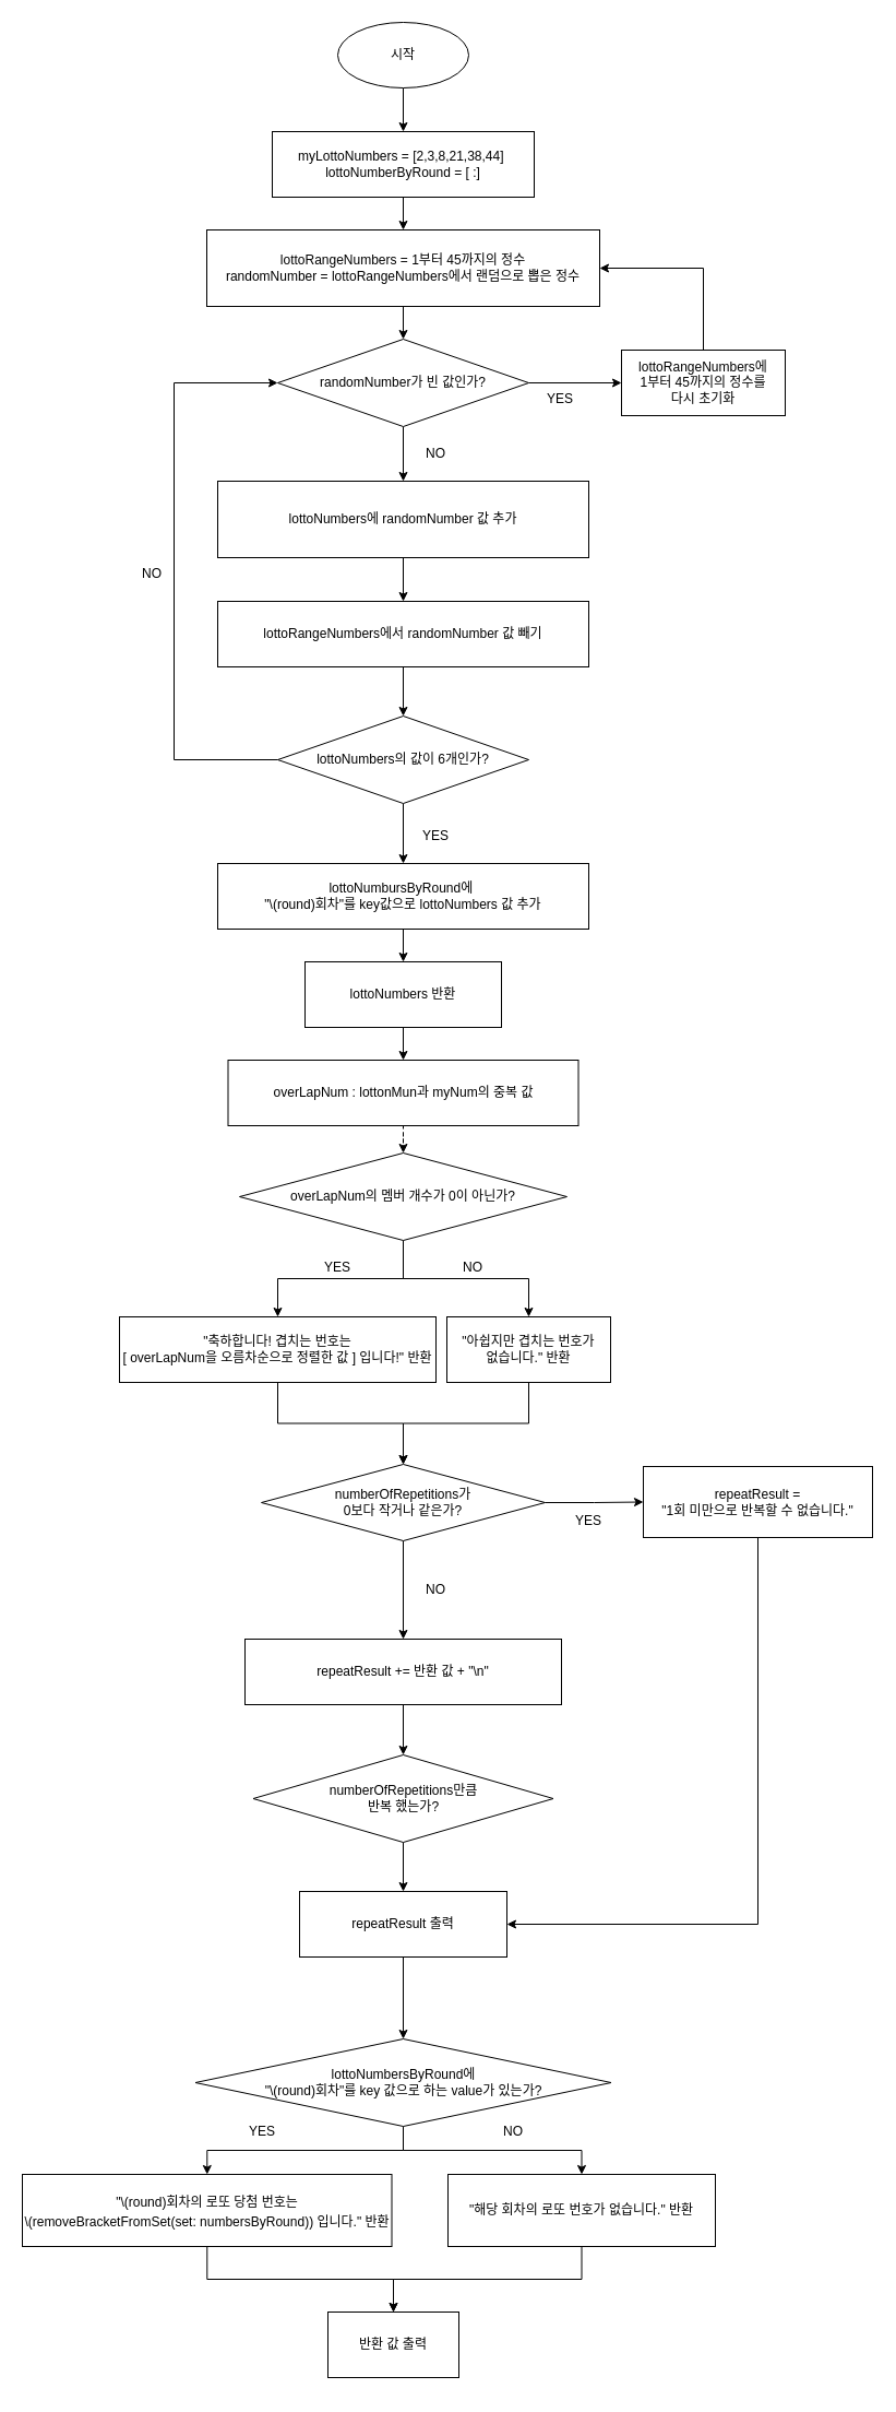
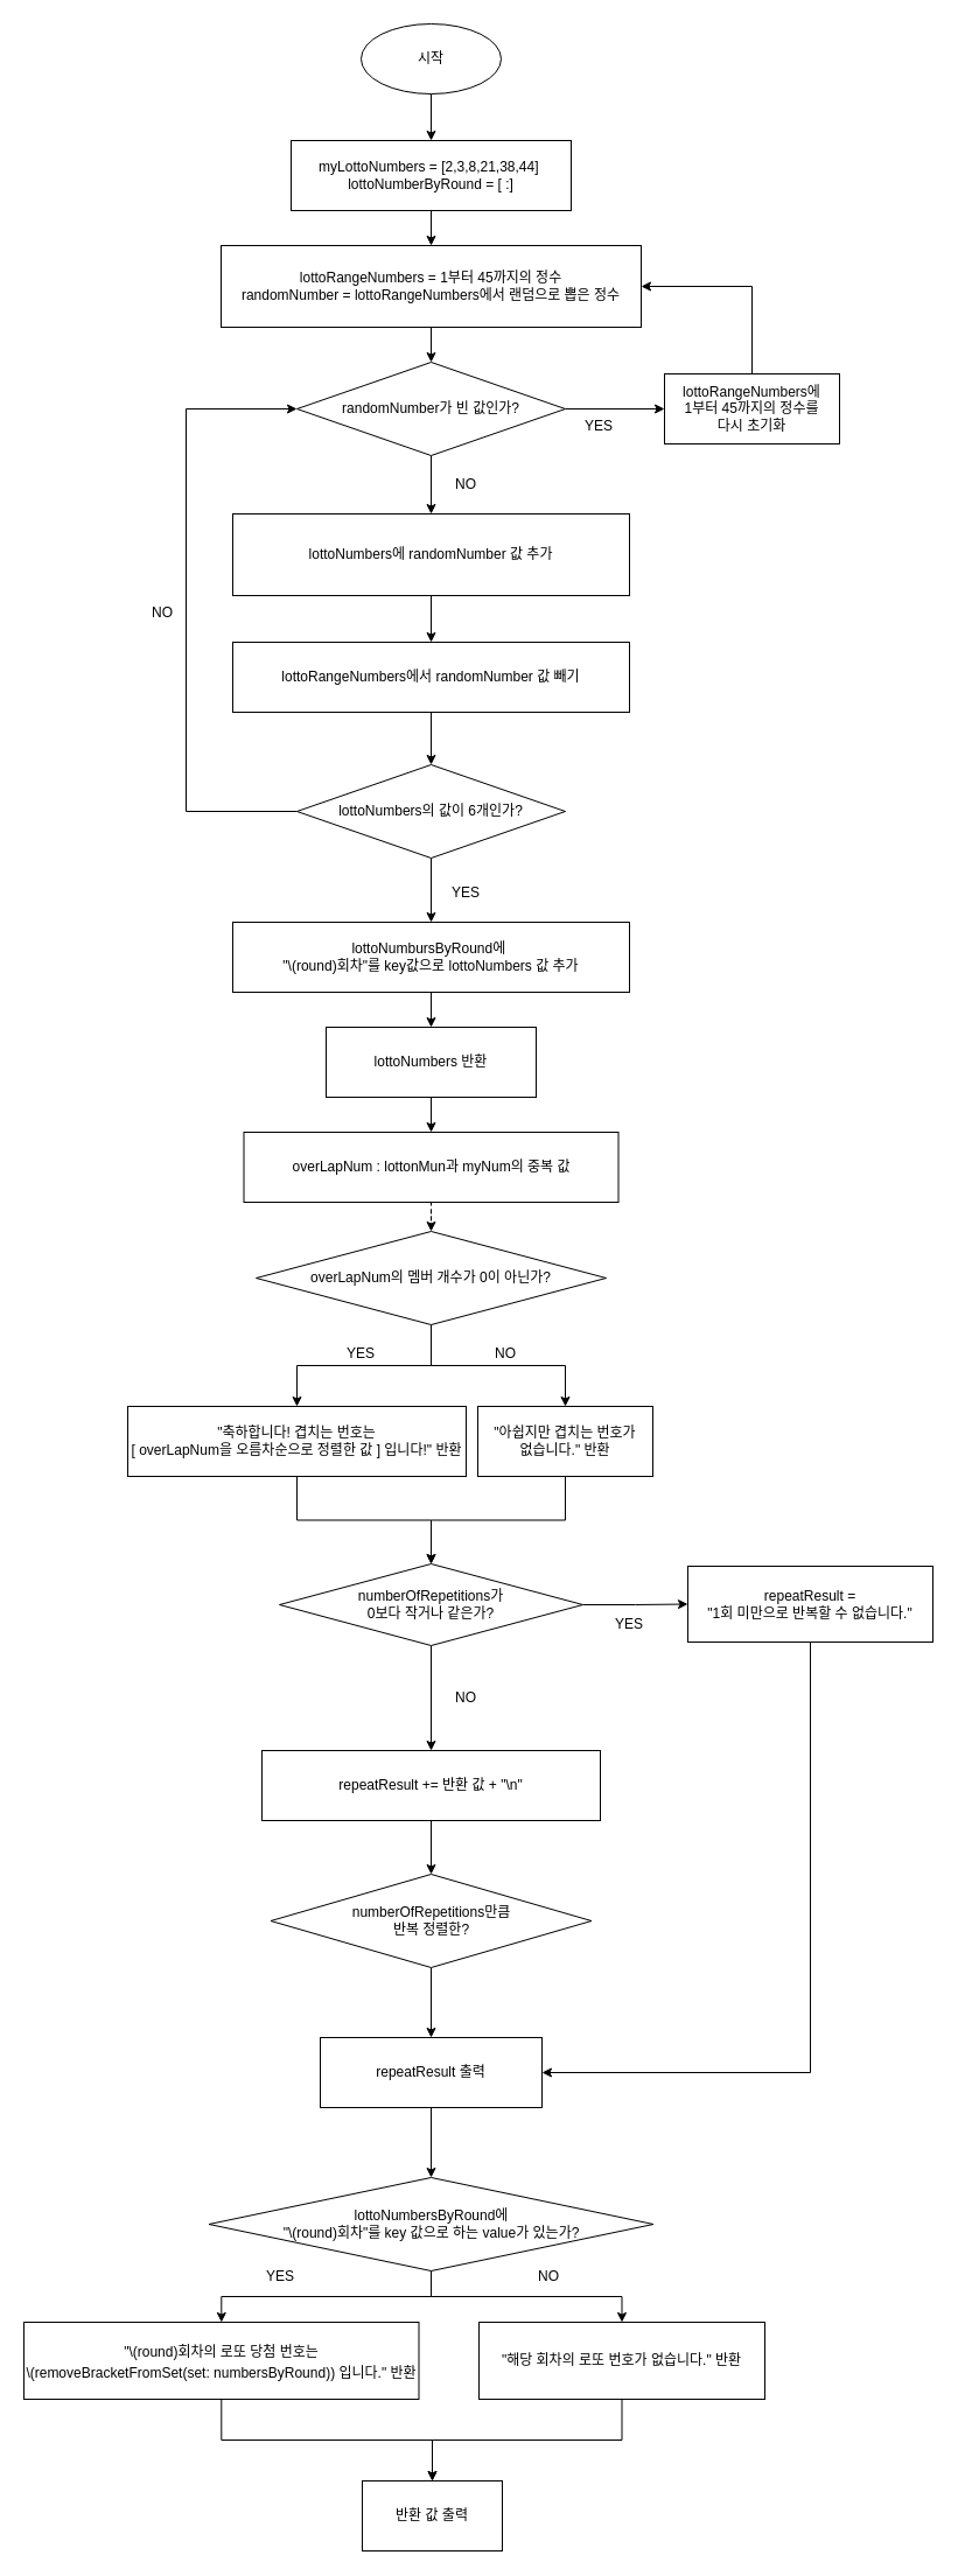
  <mxCell id="0" />
  <mxCell id="1" parent="0" />
  <mxCell id="2" value="" style="edgeStyle=orthogonalEdgeStyle;rounded=0;orthogonalLoop=1;jettySize=auto;html=1;" parent="1" source="3" target="5" edge="1"><mxGeometry relative="1" as="geometry" /></mxCell>
  <mxCell id="3" value="myLottoNumbers = [2,3,8,21,38,44]&amp;nbsp;&lt;br&gt;lottoNumberByRound = [ :]" style="rounded=0;whiteSpace=wrap;html=1;" parent="1" vertex="1"><mxGeometry x="249" y="120" width="240" height="60" as="geometry" /></mxCell>
  <mxCell id="4" value="" style="edgeStyle=orthogonalEdgeStyle;rounded=0;orthogonalLoop=1;jettySize=auto;html=1;" parent="1" source="5" target="8" edge="1"><mxGeometry relative="1" as="geometry" /></mxCell>
  <mxCell id="5" value="lottoRangeNumbers = 1부터 45까지의 정수&lt;br&gt;randomNumber = lottoRangeNumbers에서 랜덤으로 뽑은 정수" style="whiteSpace=wrap;html=1;rounded=0;" parent="1" vertex="1"><mxGeometry x="189" y="210" width="360" height="70" as="geometry" /></mxCell>
  <mxCell id="6" value="" style="edgeStyle=orthogonalEdgeStyle;rounded=0;orthogonalLoop=1;jettySize=auto;html=1;" parent="1" source="8" target="10" edge="1"><mxGeometry relative="1" as="geometry" /></mxCell>
  <mxCell id="7" value="" style="edgeStyle=orthogonalEdgeStyle;rounded=0;orthogonalLoop=1;jettySize=auto;html=1;" parent="1" source="8" target="12" edge="1"><mxGeometry relative="1" as="geometry" /></mxCell>
  <mxCell id="8" value="randomNumber가 빈 값인가?" style="rhombus;whiteSpace=wrap;html=1;rounded=0;" parent="1" vertex="1"><mxGeometry x="254" y="310" width="230" height="80" as="geometry" /></mxCell>
  <mxCell id="9" style="edgeStyle=orthogonalEdgeStyle;rounded=0;orthogonalLoop=1;jettySize=auto;html=1;entryX=1;entryY=0.5;entryDx=0;entryDy=0;exitX=0.5;exitY=0;exitDx=0;exitDy=0;" parent="1" source="10" target="5" edge="1"><mxGeometry relative="1" as="geometry"><Array as="points"><mxPoint x="644" y="245" /></Array></mxGeometry></mxCell>
  <mxCell id="10" value="lottoRangeNumbers에 &lt;br&gt;1부터 45까지의 정수를&lt;br&gt;다시 초기화" style="whiteSpace=wrap;html=1;rounded=0;" parent="1" vertex="1"><mxGeometry x="569" y="320" width="150" height="60" as="geometry" /></mxCell>
  <mxCell id="11" value="" style="edgeStyle=orthogonalEdgeStyle;rounded=0;orthogonalLoop=1;jettySize=auto;html=1;" parent="1" source="12" target="14" edge="1"><mxGeometry relative="1" as="geometry" /></mxCell>
  <mxCell id="12" value="lottoNumbers에 randomNumber 값 추가" style="whiteSpace=wrap;html=1;rounded=0;" parent="1" vertex="1"><mxGeometry x="199" y="440" width="340" height="70" as="geometry" /></mxCell>
  <mxCell id="13" value="" style="edgeStyle=orthogonalEdgeStyle;rounded=0;orthogonalLoop=1;jettySize=auto;html=1;" parent="1" source="14" target="17" edge="1"><mxGeometry relative="1" as="geometry" /></mxCell>
  <mxCell id="14" value="lottoRangeNumbers에서 randomNumber 값 빼기" style="rounded=0;whiteSpace=wrap;html=1;" parent="1" vertex="1"><mxGeometry x="199" y="550" width="340" height="60" as="geometry" /></mxCell>
  <mxCell id="15" style="edgeStyle=orthogonalEdgeStyle;rounded=0;orthogonalLoop=1;jettySize=auto;html=1;entryX=0;entryY=0.5;entryDx=0;entryDy=0;" parent="1" source="17" target="8" edge="1"><mxGeometry relative="1" as="geometry"><Array as="points"><mxPoint x="159" y="695" /><mxPoint x="159" y="350" /></Array></mxGeometry></mxCell>
  <mxCell id="16" style="edgeStyle=orthogonalEdgeStyle;rounded=0;orthogonalLoop=1;jettySize=auto;html=1;entryX=0.5;entryY=0;entryDx=0;entryDy=0;" parent="1" source="17" target="19" edge="1"><mxGeometry relative="1" as="geometry" /></mxCell>
  <mxCell id="17" value="lottoNumbers의 값이 6개인가?" style="rhombus;whiteSpace=wrap;html=1;rounded=0;" parent="1" vertex="1"><mxGeometry x="254" y="655" width="230" height="80" as="geometry" /></mxCell>
  <mxCell id="18" value="" style="edgeStyle=orthogonalEdgeStyle;rounded=0;orthogonalLoop=1;jettySize=auto;html=1;" parent="1" source="19" target="38" edge="1"><mxGeometry relative="1" as="geometry" /></mxCell>
  <mxCell id="19" value="&lt;div style=&quot;&quot;&gt;lottoNumbursByRound에&amp;nbsp;&lt;/div&gt;&lt;div style=&quot;&quot;&gt;&quot;\(round&lt;span style=&quot;background-color: initial;&quot;&gt;)회차&quot;를 key값으로 lottoNumbers 값 추가&lt;/span&gt;&lt;/div&gt;" style="rounded=0;whiteSpace=wrap;html=1;align=center;" parent="1" vertex="1"><mxGeometry x="199" y="790" width="340" height="60" as="geometry" /></mxCell>
  <mxCell id="20" value="" style="edgeStyle=orthogonalEdgeStyle;rounded=0;orthogonalLoop=1;jettySize=auto;html=1;dashed=1;" parent="1" source="21" target="24" edge="1"><mxGeometry relative="1" as="geometry" /></mxCell>
  <mxCell id="21" value="overLapNum : lottonMun과 myNum의 중복 값" style="whiteSpace=wrap;html=1;rounded=0;" parent="1" vertex="1"><mxGeometry x="208.5" y="970" width="321" height="60" as="geometry" /></mxCell>
  <mxCell id="22" value="" style="edgeStyle=orthogonalEdgeStyle;rounded=0;orthogonalLoop=1;jettySize=auto;html=1;" parent="1" source="24" target="26" edge="1"><mxGeometry relative="1" as="geometry" /></mxCell>
  <mxCell id="23" value="" style="edgeStyle=orthogonalEdgeStyle;rounded=0;orthogonalLoop=1;jettySize=auto;html=1;" parent="1" source="24" target="28" edge="1"><mxGeometry relative="1" as="geometry" /></mxCell>
  <mxCell id="24" value="overLapNum의 멤버 개수가 0이 아닌가?" style="rhombus;whiteSpace=wrap;html=1;rounded=0;" parent="1" vertex="1"><mxGeometry x="219" y="1055" width="300" height="80" as="geometry" /></mxCell>
  <mxCell id="25" style="edgeStyle=orthogonalEdgeStyle;rounded=0;orthogonalLoop=1;jettySize=auto;html=1;entryX=0.5;entryY=0;entryDx=0;entryDy=0;" parent="1" source="26" target="59" edge="1"><mxGeometry relative="1" as="geometry"><mxPoint x="369" y="1335" as="targetPoint" /></mxGeometry></mxCell>
  <mxCell id="26" value="&quot;축하합니다! 겹치는 번호는 &lt;br&gt;[ overLapNum을 오름차순으로 정렬한 값 ]&amp;nbsp;입니다!&quot; 반환" style="rounded=0;whiteSpace=wrap;html=1;" parent="1" vertex="1"><mxGeometry x="109" y="1205" width="290" height="60" as="geometry" /></mxCell>
  <mxCell id="27" value="" style="edgeStyle=orthogonalEdgeStyle;rounded=0;orthogonalLoop=1;jettySize=auto;html=1;entryX=0.5;entryY=0;entryDx=0;entryDy=0;" parent="1" source="28" target="59" edge="1"><mxGeometry relative="1" as="geometry" /></mxCell>
  <mxCell id="28" value="&quot;아쉽지만 겹치는 번호가 &lt;br&gt;없습니다.&quot; 반환" style="rounded=0;whiteSpace=wrap;html=1;" parent="1" vertex="1"><mxGeometry x="409" y="1205" width="150" height="60" as="geometry" /></mxCell>
  <mxCell id="29" value="YES" style="text;html=1;align=center;verticalAlign=middle;whiteSpace=wrap;rounded=0;" parent="1" vertex="1"><mxGeometry x="279" y="1145" width="60" height="30" as="geometry" /></mxCell>
  <mxCell id="30" value="NO" style="text;html=1;align=center;verticalAlign=middle;whiteSpace=wrap;rounded=0;" parent="1" vertex="1"><mxGeometry x="403" y="1145" width="60" height="30" as="geometry" /></mxCell>
  <mxCell id="31" value="YES" style="text;html=1;align=center;verticalAlign=middle;whiteSpace=wrap;rounded=0;" parent="1" vertex="1"><mxGeometry x="369" y="750" width="60" height="30" as="geometry" /></mxCell>
  <mxCell id="32" value="NO" style="text;html=1;align=center;verticalAlign=middle;whiteSpace=wrap;rounded=0;" parent="1" vertex="1"><mxGeometry x="109" y="510" width="60" height="30" as="geometry" /></mxCell>
  <mxCell id="33" value="YES" style="text;html=1;align=center;verticalAlign=middle;whiteSpace=wrap;rounded=0;" parent="1" vertex="1"><mxGeometry x="483" y="350" width="60" height="30" as="geometry" /></mxCell>
  <mxCell id="34" value="NO" style="text;html=1;align=center;verticalAlign=middle;whiteSpace=wrap;rounded=0;" parent="1" vertex="1"><mxGeometry x="369" y="400" width="60" height="30" as="geometry" /></mxCell>
  <mxCell id="35" style="edgeStyle=orthogonalEdgeStyle;rounded=0;orthogonalLoop=1;jettySize=auto;html=1;entryX=0.5;entryY=0;entryDx=0;entryDy=0;" parent="1" source="36" target="3" edge="1"><mxGeometry relative="1" as="geometry" /></mxCell>
  <mxCell id="36" value="시작" style="ellipse;whiteSpace=wrap;html=1;" parent="1" vertex="1"><mxGeometry x="309" y="20" width="120" height="60" as="geometry" /></mxCell>
  <mxCell id="37" style="edgeStyle=orthogonalEdgeStyle;rounded=0;orthogonalLoop=1;jettySize=auto;html=1;entryX=0.5;entryY=0;entryDx=0;entryDy=0;" parent="1" source="38" target="21" edge="1"><mxGeometry relative="1" as="geometry" /></mxCell>
  <mxCell id="38" value="lottoNumbers 반환" style="rounded=0;whiteSpace=wrap;html=1;" parent="1" vertex="1"><mxGeometry x="279" y="880" width="180" height="60" as="geometry" /></mxCell>
  <mxCell id="39" style="edgeStyle=orthogonalEdgeStyle;rounded=0;orthogonalLoop=1;jettySize=auto;html=1;entryX=0.5;entryY=0;entryDx=0;entryDy=0;" edge="1" parent="1" source="40" target="42"><mxGeometry relative="1" as="geometry" /></mxCell>
  <mxCell id="40" value="repeatResult += 반환 값 + &quot;\n&quot;" style="whiteSpace=wrap;html=1;rounded=0;" parent="1" vertex="1"><mxGeometry x="224" y="1500" width="290" height="60" as="geometry" /></mxCell>
  <mxCell id="41" value="" style="edgeStyle=orthogonalEdgeStyle;rounded=0;orthogonalLoop=1;jettySize=auto;html=1;" parent="1" source="42" target="44" edge="1"><mxGeometry relative="1" as="geometry" /></mxCell>
- <mxCell id="42" value="numberOfRepetitions만큼 &lt;br&gt;반복 했는가?" style="rhombus;whiteSpace=wrap;html=1;rounded=0;" parent="1" vertex="1"><mxGeometry x="231.5" y="1606" width="275" height="80" as="geometry" /></mxCell>
+ <mxCell id="42" value="numberOfRepetitions만큼 &lt;br&gt;반복 정렬한?" style="rhombus;whiteSpace=wrap;html=1;rounded=0;" parent="1" vertex="1"><mxGeometry x="231.5" y="1606" width="275" height="80" as="geometry" /></mxCell>
  <mxCell id="43" value="" style="edgeStyle=orthogonalEdgeStyle;rounded=0;orthogonalLoop=1;jettySize=auto;html=1;" parent="1" source="44" target="47" edge="1"><mxGeometry relative="1" as="geometry" /></mxCell>
- <mxCell id="44" value="repeatResult 출력" style="whiteSpace=wrap;html=1;rounded=0;" parent="1" vertex="1"><mxGeometry x="274" y="1731" width="190" height="60" as="geometry" /></mxCell>
+ <mxCell id="44" value="repeatResult 출력" style="whiteSpace=wrap;html=1;rounded=0;" parent="1" vertex="1"><mxGeometry x="274" y="1746" width="190" height="60" as="geometry" /></mxCell>
  <mxCell id="45" value="" style="edgeStyle=orthogonalEdgeStyle;rounded=0;orthogonalLoop=1;jettySize=auto;html=1;" parent="1" source="47" target="49" edge="1"><mxGeometry relative="1" as="geometry" /></mxCell>
  <mxCell id="46" value="" style="edgeStyle=orthogonalEdgeStyle;rounded=0;orthogonalLoop=1;jettySize=auto;html=1;" parent="1" source="47" target="51" edge="1"><mxGeometry relative="1" as="geometry" /></mxCell>
  <mxCell id="47" value="lottoNumbersByRound에 &lt;br&gt;&quot;\(round)회차&quot;를 key 값으로 하는 value가 있는가?" style="rhombus;whiteSpace=wrap;html=1;rounded=0;" parent="1" vertex="1"><mxGeometry x="178.5" y="1866" width="381" height="80" as="geometry" /></mxCell>
  <mxCell id="48" value="" style="edgeStyle=orthogonalEdgeStyle;rounded=0;orthogonalLoop=1;jettySize=auto;html=1;" parent="1" source="49" target="52" edge="1"><mxGeometry relative="1" as="geometry" /></mxCell>
  <mxCell id="49" value="&quot;\(round)회차의 &lt;span style=&quot;font-variant-numeric: normal; font-variant-east-asian: normal; font-variant-alternates: normal; font-kerning: auto; font-optical-sizing: auto; font-feature-settings: normal; font-variation-settings: normal; font-variant-position: normal; font-stretch: normal; line-height: normal; font-family: &amp;quot;Apple SD Gothic Neo&amp;quot;;&quot; class=&quot;s1&quot;&gt;로또&lt;/span&gt; &lt;span style=&quot;font-variant-numeric: normal; font-variant-east-asian: normal; font-variant-alternates: normal; font-kerning: auto; font-optical-sizing: auto; font-feature-settings: normal; font-variation-settings: normal; font-variant-position: normal; font-stretch: normal; line-height: normal; font-family: &amp;quot;Apple SD Gothic Neo&amp;quot;;&quot; class=&quot;s1&quot;&gt;당첨&lt;/span&gt; &lt;span style=&quot;font-variant-numeric: normal; font-variant-east-asian: normal; font-variant-alternates: normal; font-kerning: auto; font-optical-sizing: auto; font-feature-settings: normal; font-variation-settings: normal; font-variant-position: normal; font-stretch: normal; line-height: normal; font-family: &amp;quot;Apple SD Gothic Neo&amp;quot;;&quot; class=&quot;s1&quot;&gt;번호는&lt;/span&gt; &lt;br&gt;\(removeBracketFromSet(set: numbersByRound)) &lt;span style=&quot;font-variant-numeric: normal; font-variant-east-asian: normal; font-variant-alternates: normal; font-kerning: auto; font-optical-sizing: auto; font-feature-settings: normal; font-variation-settings: normal; font-variant-position: normal; font-stretch: normal; line-height: normal; font-family: &amp;quot;Apple SD Gothic Neo&amp;quot;;&quot; class=&quot;s1&quot;&gt;입니다&lt;/span&gt;.&quot; 반환" style="rounded=0;whiteSpace=wrap;html=1;" parent="1" vertex="1"><mxGeometry x="20" y="1990" width="338.5" height="66" as="geometry" /></mxCell>
  <mxCell id="50" style="edgeStyle=orthogonalEdgeStyle;rounded=0;orthogonalLoop=1;jettySize=auto;html=1;entryX=0.5;entryY=0;entryDx=0;entryDy=0;" parent="1" source="51" target="52" edge="1"><mxGeometry relative="1" as="geometry" /></mxCell>
  <mxCell id="51" value="&quot;해당 회차의 로또 번호가 없습니다.&quot; 반환" style="rounded=0;whiteSpace=wrap;html=1;" parent="1" vertex="1"><mxGeometry x="410" y="1990" width="245" height="66" as="geometry" /></mxCell>
- <mxCell id="52" value="반환 값 출력" style="whiteSpace=wrap;html=1;rounded=0;" parent="1" vertex="1"><mxGeometry x="300" y="2116" width="120" height="60" as="geometry" /></mxCell>
+ <mxCell id="52" value="반환 값 출력" style="whiteSpace=wrap;html=1;rounded=0;" parent="1" vertex="1"><mxGeometry x="310" y="2126" width="120" height="60" as="geometry" /></mxCell>
  <mxCell id="53" value="YES" style="text;html=1;align=center;verticalAlign=middle;whiteSpace=wrap;rounded=0;" parent="1" vertex="1"><mxGeometry x="509" y="1377" width="60" height="30" as="geometry" /></mxCell>
  <mxCell id="54" value="NO" style="text;html=1;align=center;verticalAlign=middle;whiteSpace=wrap;rounded=0;" parent="1" vertex="1"><mxGeometry x="369" y="1440" width="60" height="30" as="geometry" /></mxCell>
  <mxCell id="55" value="NO" style="text;html=1;align=center;verticalAlign=middle;whiteSpace=wrap;rounded=0;" parent="1" vertex="1"><mxGeometry x="440" y="1936" width="60" height="30" as="geometry" /></mxCell>
  <mxCell id="56" value="YES" style="text;html=1;align=center;verticalAlign=middle;whiteSpace=wrap;rounded=0;" parent="1" vertex="1"><mxGeometry x="209.5" y="1936" width="60" height="30" as="geometry" /></mxCell>
  <mxCell id="57" style="edgeStyle=orthogonalEdgeStyle;rounded=0;orthogonalLoop=1;jettySize=auto;html=1;" edge="1" parent="1" source="59" target="40"><mxGeometry relative="1" as="geometry"><mxPoint x="369" y="1500" as="targetPoint" /></mxGeometry></mxCell>
  <mxCell id="58" value="" style="edgeStyle=orthogonalEdgeStyle;rounded=0;orthogonalLoop=1;jettySize=auto;html=1;" edge="1" parent="1" source="59" target="61"><mxGeometry relative="1" as="geometry" /></mxCell>
  <mxCell id="59" value="numberOfRepetitions가 &lt;br&gt;0보다 작거나 같은가?" style="rhombus;whiteSpace=wrap;html=1;rounded=0;" vertex="1" parent="1"><mxGeometry x="239" y="1340" width="260" height="70" as="geometry" /></mxCell>
  <mxCell id="60" style="edgeStyle=orthogonalEdgeStyle;rounded=0;orthogonalLoop=1;jettySize=auto;html=1;entryX=1;entryY=0.5;entryDx=0;entryDy=0;exitX=0.5;exitY=1;exitDx=0;exitDy=0;" edge="1" parent="1" source="61" target="44"><mxGeometry relative="1" as="geometry" /></mxCell>
  <mxCell id="61" value="repeatResult = &lt;br&gt;&quot;1회 미만으로 반복할 수 없습니다.&quot;" style="whiteSpace=wrap;html=1;rounded=0;" vertex="1" parent="1"><mxGeometry x="589" y="1342" width="210" height="65" as="geometry" /></mxCell>
